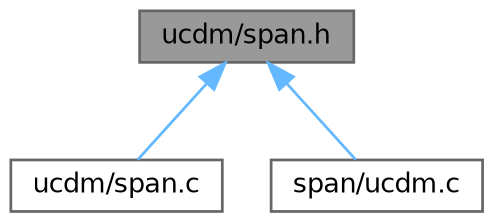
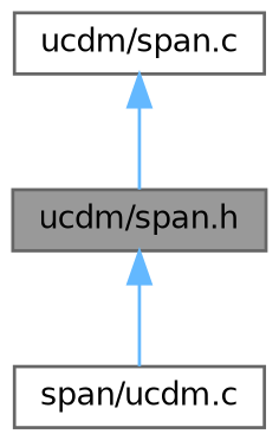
  digraph {
    fontname="DejaVu Sans"
    node [color=grey40 fillcolor=white fontname="DejaVu Sans" fontsize=10 shape=box style=filled]
    edge [color=steelblue1 dir=back fontname="DejaVu Sans" fontsize=10 labelfontname=Helvetica labelfontsize=10 style=solid]
    n1 [color=gray40 fillcolor=grey60 fontcolor=black height=0.2 label="ucdm/span.h" width=0.4]
    n2 [height=0.2 label="ucdm/span.c" width=0.4]
    n3 [height=0.2 label="span/ucdm.c" width=0.4]
-   n1 -> n2
+   n2 -> n1
    n1 -> n3
  }
